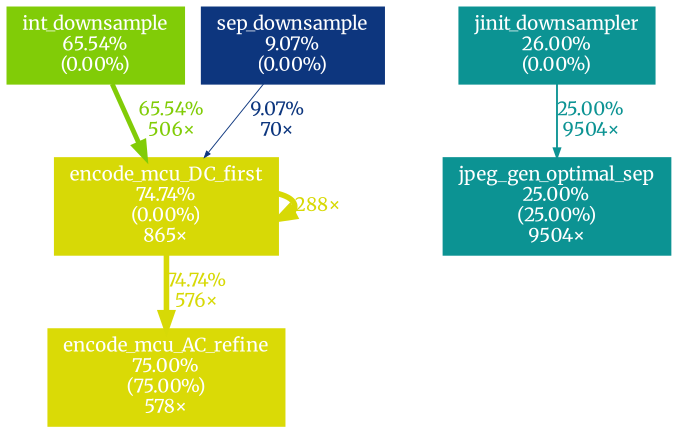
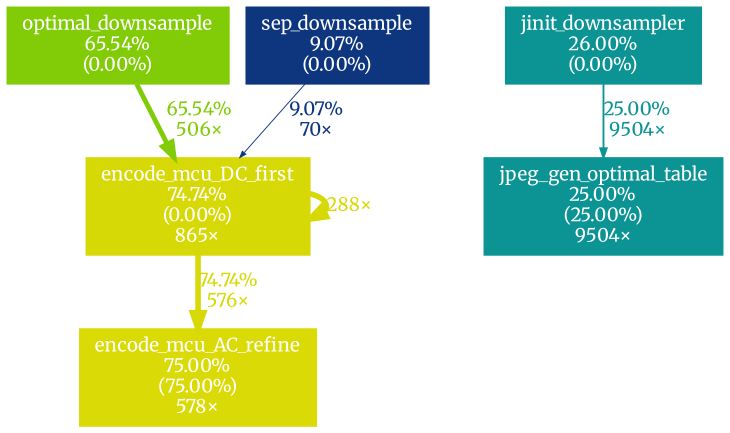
  digraph {
    fontname=Merriweather
    nodesep=0.125
    ranksep=0.25
    node [color="#0c9393" fontcolor="#ffffff" fontname=Merriweather fontsize=10.00 shape=box style=filled]
    edge [arrowsize=0.86 color="#d7d906" fontcolor="#d7d906" fontname=Merriweather fontsize=10.00 labeldistance=2.99 penwidth=2.99]
    n1 [color="#dada06" height=0 label="encode_mcu_AC_refine\n75.00%\n(75.00%)\n578×" width=0]
    n2 [color="#d7d906" height=0 label="encode_mcu_DC_first\n74.74%\n(0.00%)\n865×" width=0]
-   n3 [color="#81cc07" height=0 label="int_downsample\n65.54%\n(0.00%)" width=0]
-   n4 [height=0 label="jpeg_gen_optimal_sep\n25.00%\n(25.00%)\n9504×" width=0]
+   n3 [color="#81cc07" height=0 label="optimal_downsample\n65.54%\n(0.00%)" width=0]
+   n4 [height=0 label="jpeg_gen_optimal_table\n25.00%\n(25.00%)\n9504×" width=0]
    n5 [height=0 label="jinit_downsampler\n26.00%\n(0.00%)" width=0]
    n6 [color="#0d367e" height=0 label="sep_downsample\n9.07%\n(0.00%)" width=0]
    n2 -> n1 [label="74.74%\n576×"]
    n2 -> n2 [label="288×"]
    n3 -> n2 [arrowsize=0.81 color="#81cc07" fontcolor="#81cc07" label="65.54%\n506×" labeldistance=2.62 penwidth=2.62]
    n5 -> n4 [arrowsize=0.50 color="#0c9393" fontcolor="#0c9393" label="25.00%\n9504×" labeldistance=1.00 penwidth=1.00]
    n6 -> n2 [arrowsize=0.35 color="#0d367e" fontcolor="#0d367e" label="9.07%\n70×" labeldistance=0.50 penwidth=0.50]
  }
